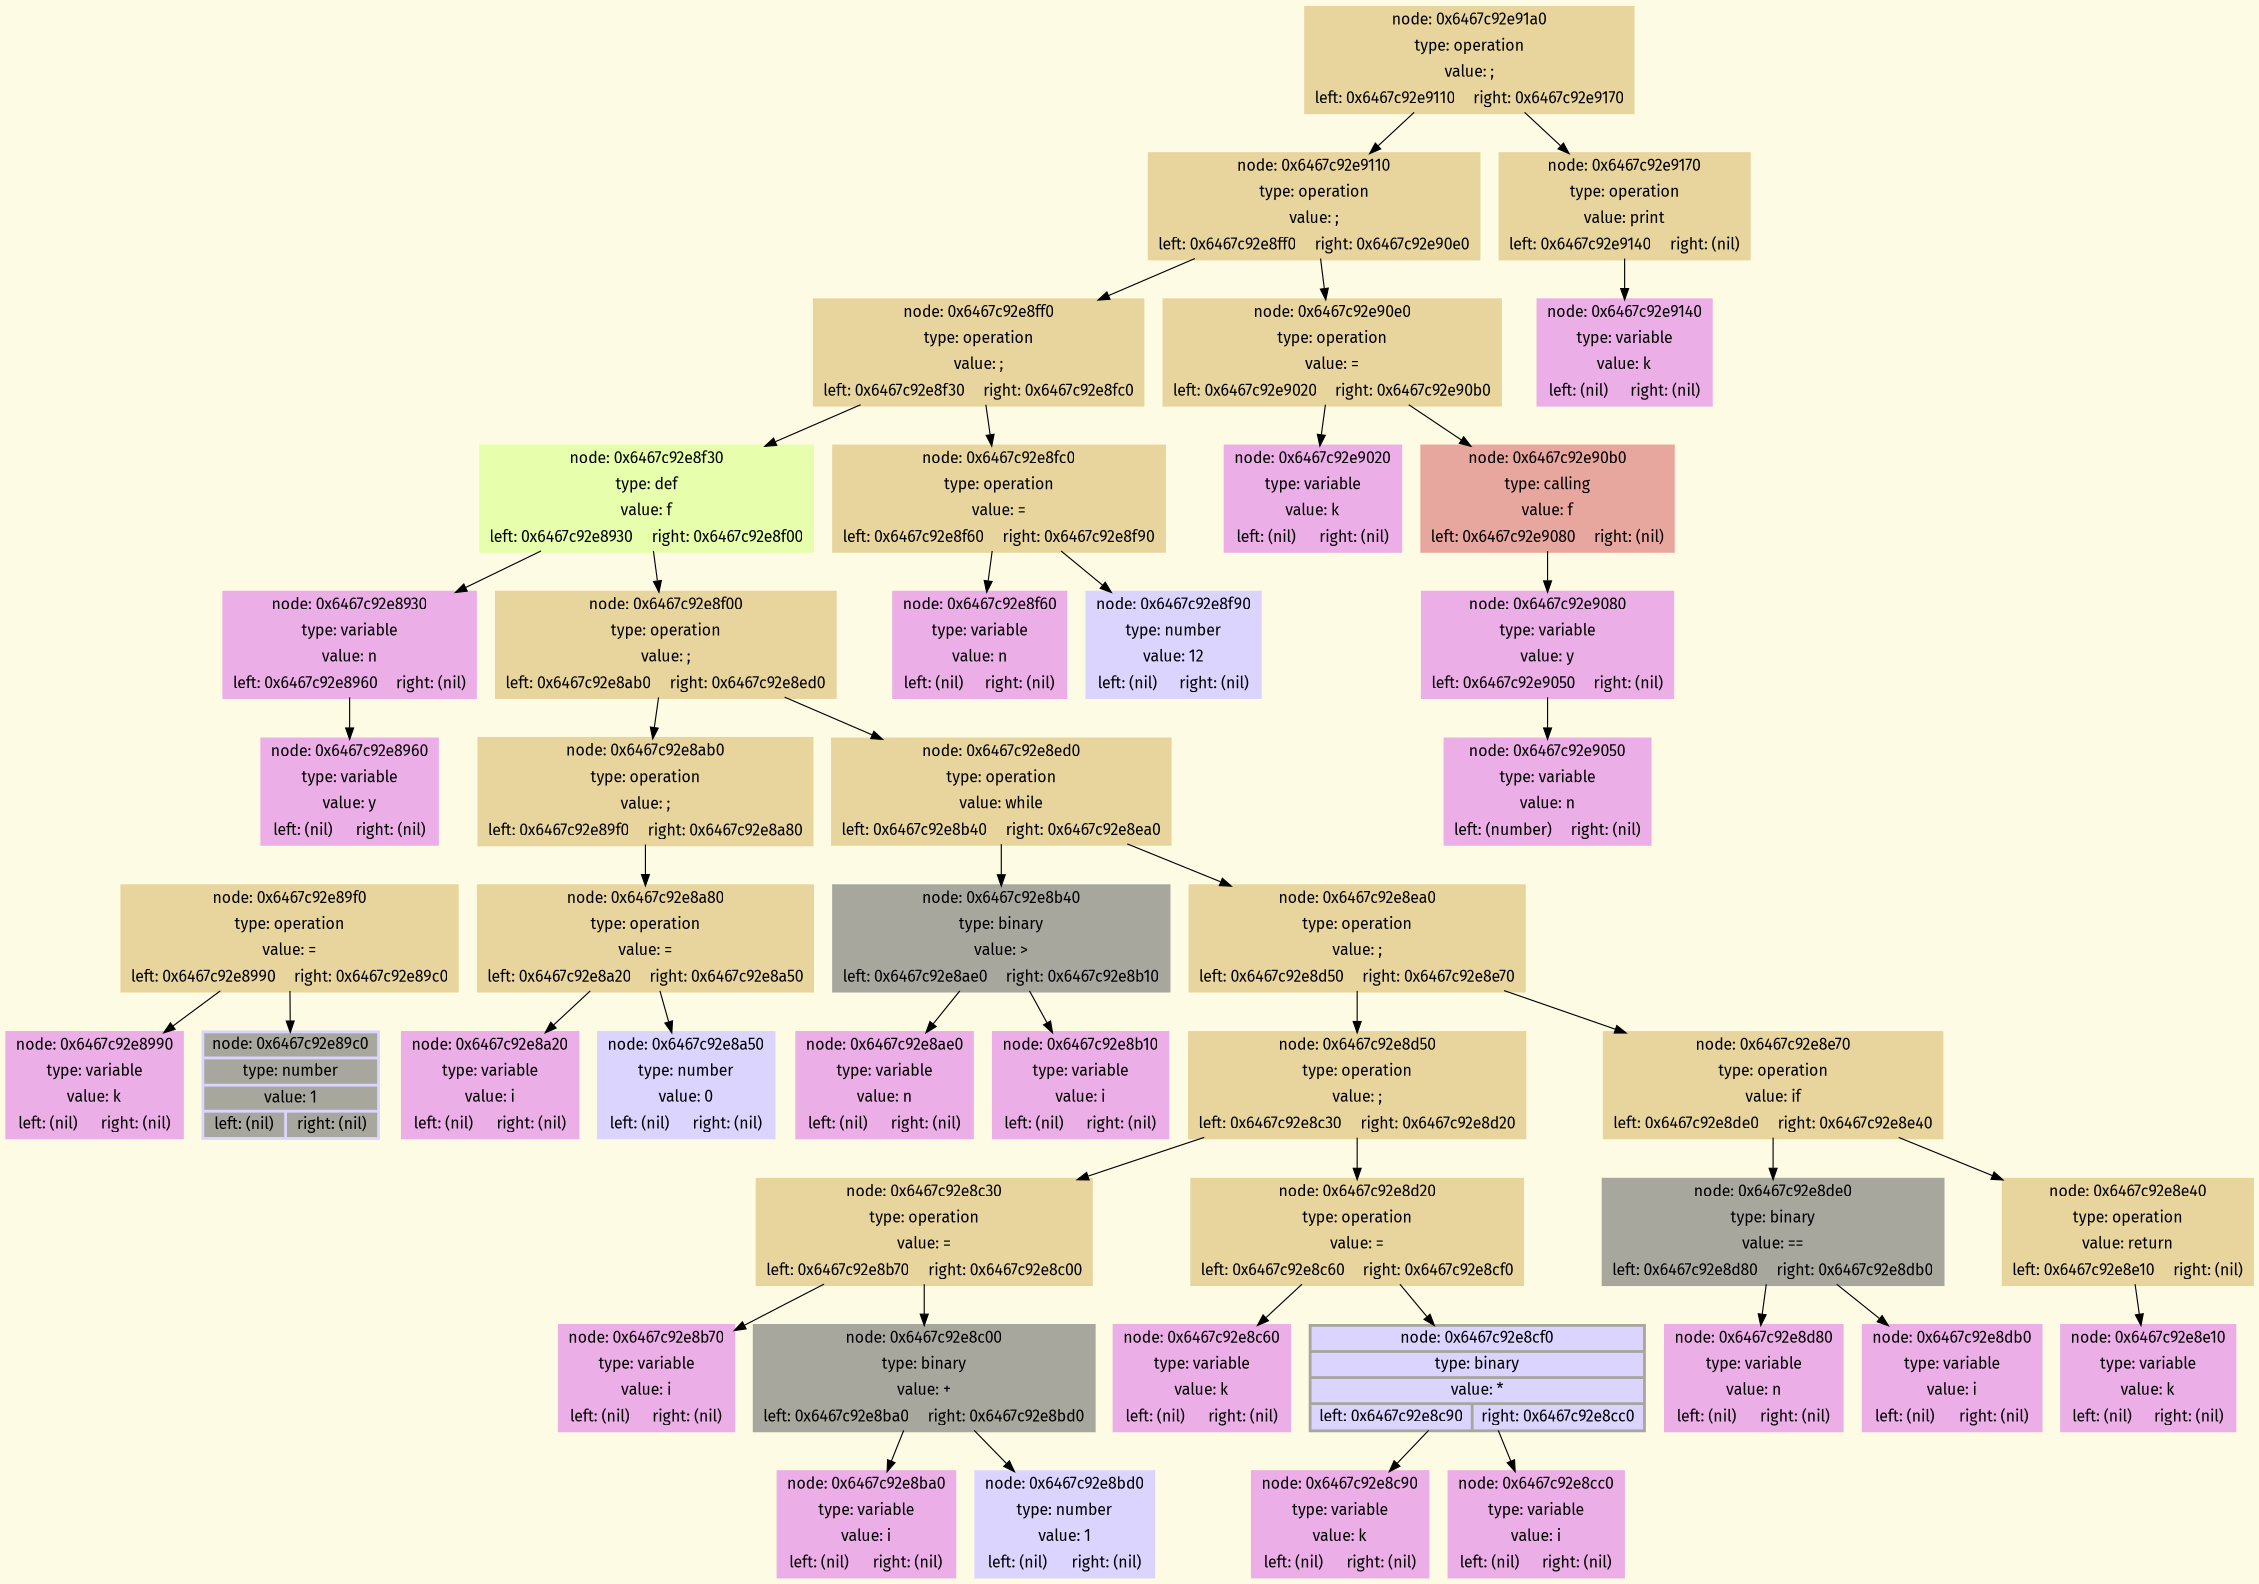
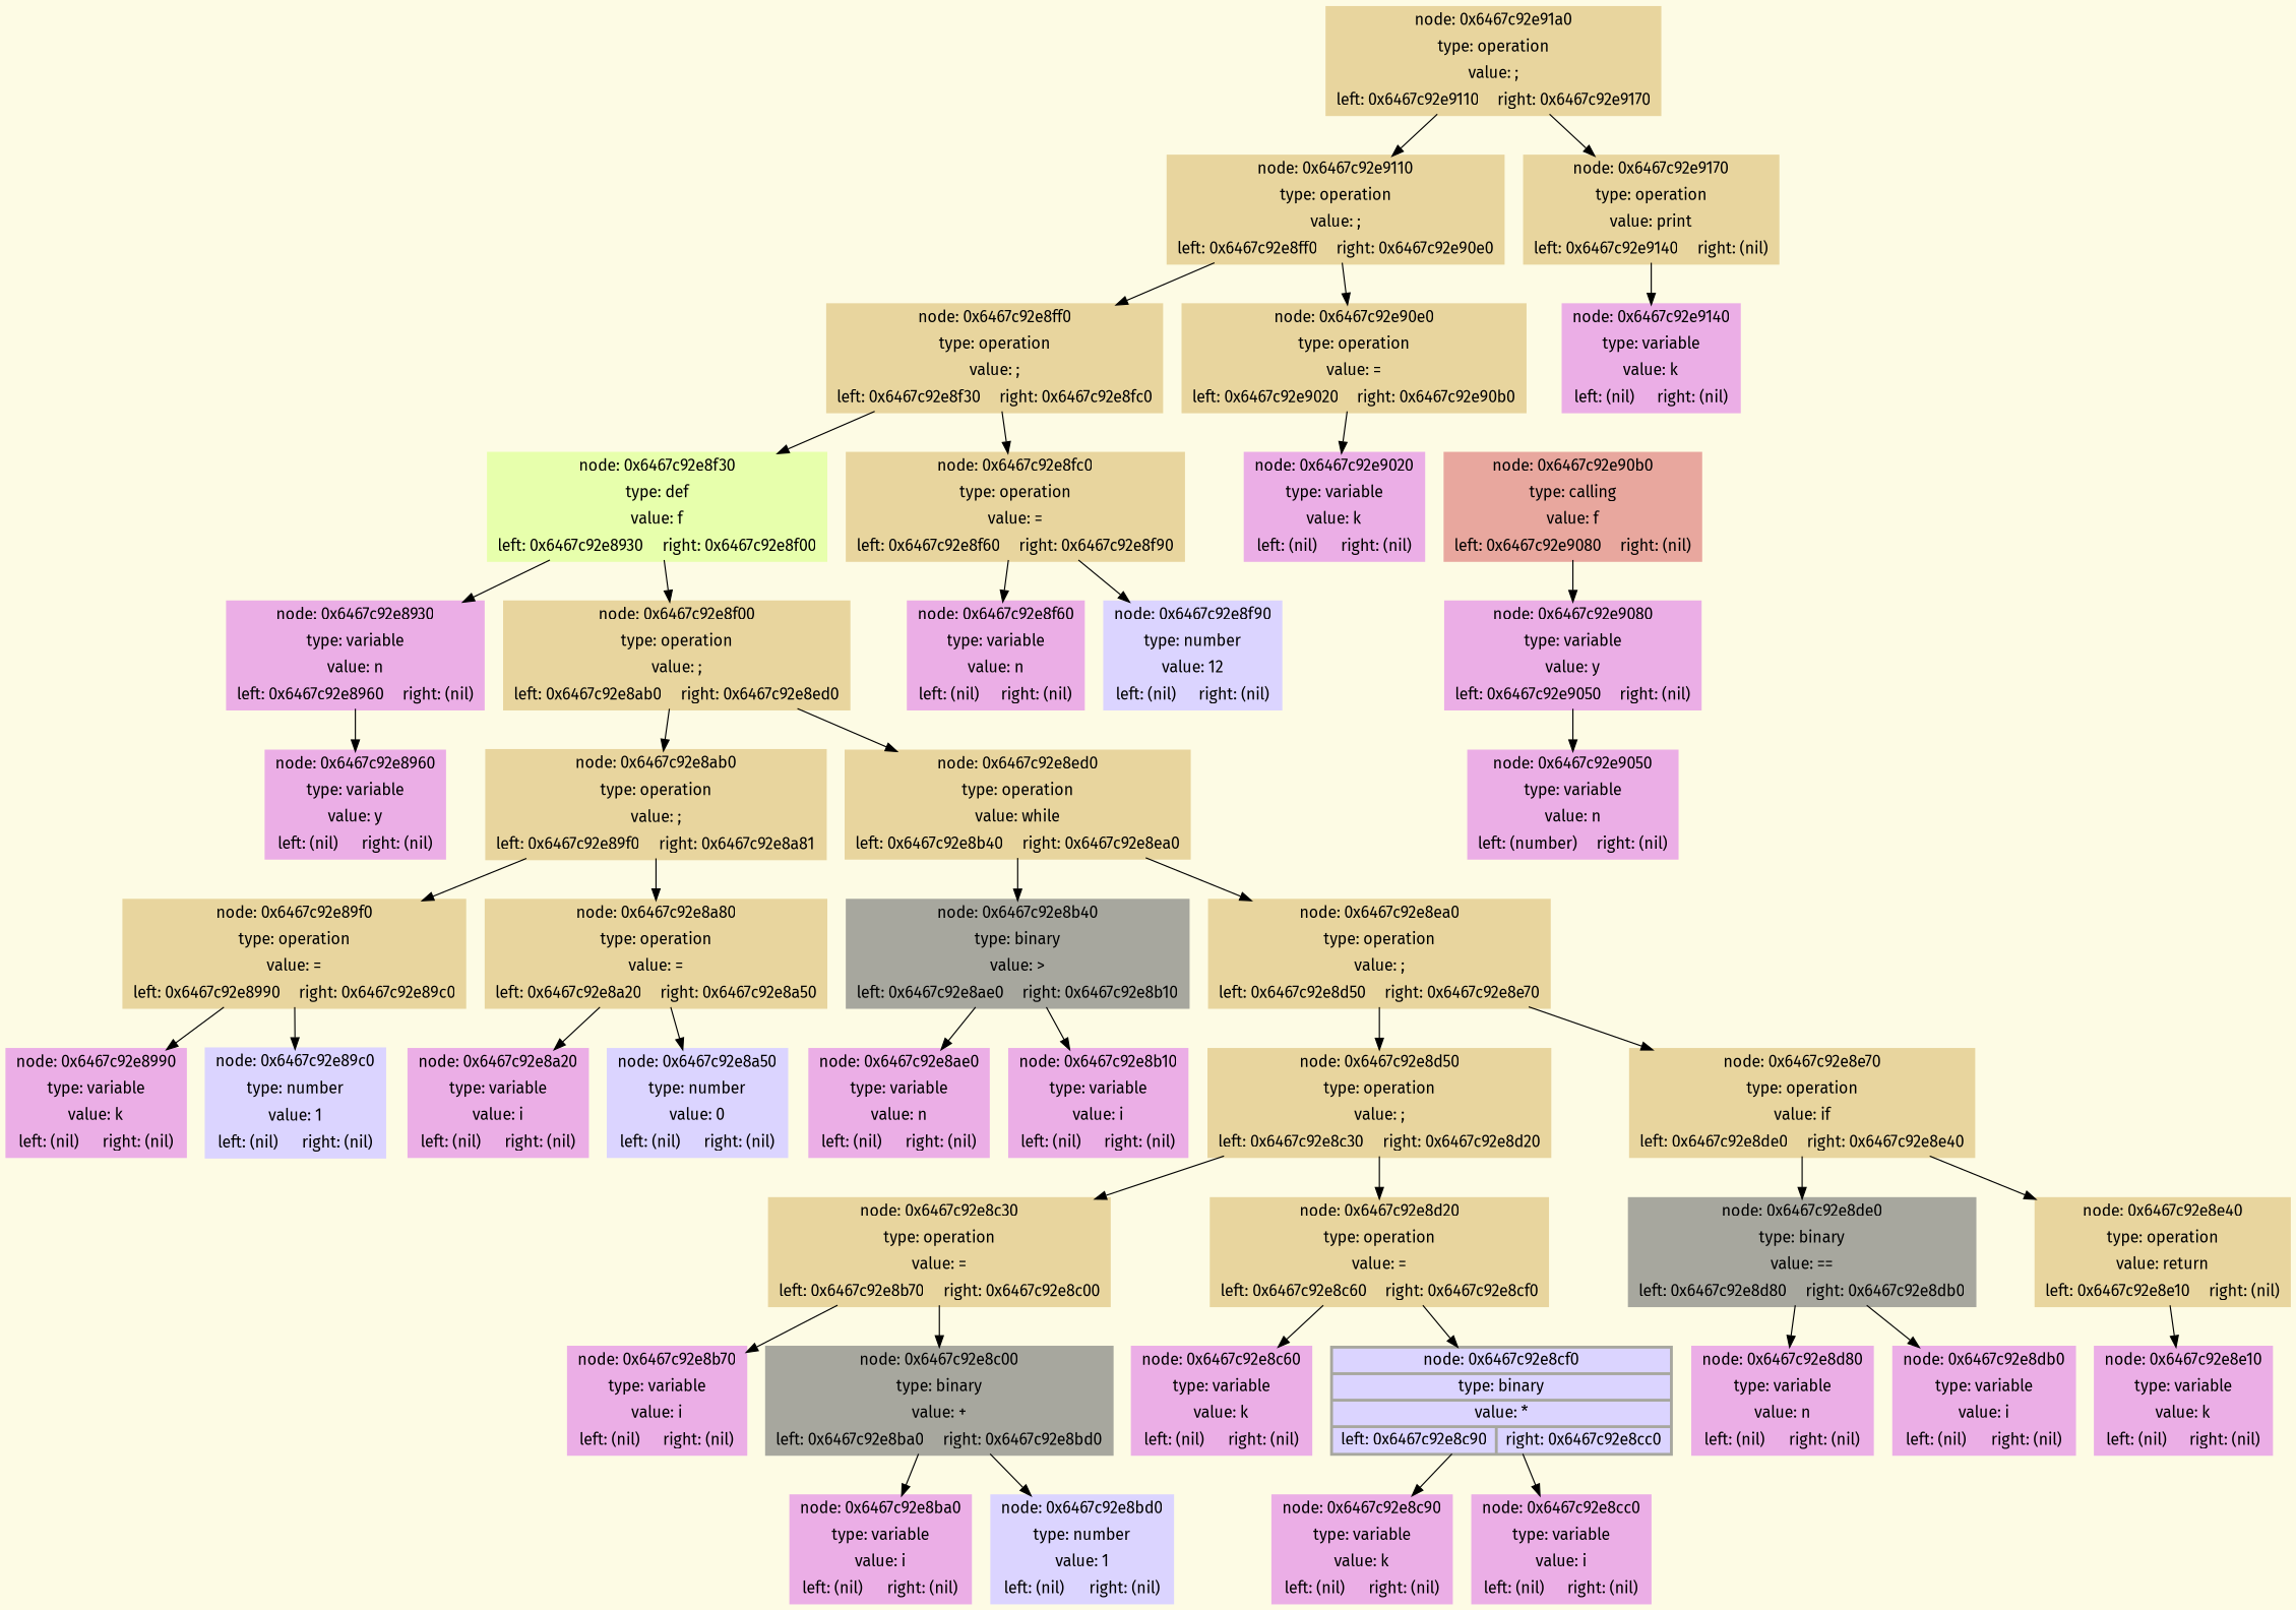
  digraph {
    bgcolor="#FDFBE4"
    fontname="Fira Sans"
    rankdir=TB
    node [color="#EBAEE6" fontname="Fira Sans" penwidth=2.5 rank=7 shape=record style=filled]
    edge [fontname="Fira Sans"]
    n1 [color="#E8D59E" label=" { node: 0x6467c92e91a0 | type: operation | value: ; | { left: 0x6467c92e9110 | right: 0x6467c92e9170 }} " rank=0]
    n2 [color="#E8D59E" label=" { node: 0x6467c92e9110 | type: operation | value: ; | { left: 0x6467c92e8ff0 | right: 0x6467c92e90e0 }} " rank=1]
    n3 [color="#E8D59E" label=" { node: 0x6467c92e9170 | type: operation | value: print | { left: 0x6467c92e9140 | right: (nil) }} " rank=1]
    n4 [color="#E8D59E" label=" { node: 0x6467c92e8ff0 | type: operation | value: ; | { left: 0x6467c92e8f30 | right: 0x6467c92e8fc0 }} " rank=2]
    n5 [color="#E8D59E" label=" { node: 0x6467c92e90e0 | type: operation | value: = | { left: 0x6467c92e9020 | right: 0x6467c92e90b0 }} " rank=2]
    n6 [label=" { node: 0x6467c92e9140 | type: variable | value: k | { left: (nil) | right: (nil) }} " rank=2]
    n7 [color="#E7FFAC" label=" { node: 0x6467c92e8f30 | type: def | value: f | { left: 0x6467c92e8930 | right: 0x6467c92e8f00 }} " rank=3]
    n8 [color="#E8D59E" label=" { node: 0x6467c92e8fc0 | type: operation | value: = | { left: 0x6467c92e8f60 | right: 0x6467c92e8f90 }} " rank=3]
    n9 [label=" { node: 0x6467c92e9020 | type: variable | value: k | { left: (nil) | right: (nil) }} " rank=3]
    n10 [color="#E8A79E" label=" { node: 0x6467c92e90b0 | type: calling | value: f | { left: 0x6467c92e9080 | right: (nil) }} " rank=3]
    n11 [label=" { node: 0x6467c92e8930 | type: variable | value: n | { left: 0x6467c92e8960 | right: (nil) }} " rank=4]
    n12 [color="#E8D59E" label=" { node: 0x6467c92e8f00 | type: operation | value: ; | { left: 0x6467c92e8ab0 | right: 0x6467c92e8ed0 }} " rank=4]
    n13 [label=" { node: 0x6467c92e8f60 | type: variable | value: n | { left: (nil) | right: (nil) }} " rank=4]
    n14 [color="#DBD4FF" label=" { node: 0x6467c92e8f90 | type: number | value: 12 | { left: (nil) | right: (nil) }} " rank=4]
    n15 [label=" { node: 0x6467c92e8960 | type: variable | value: y | { left: (nil) | right: (nil) }} " rank=5]
-   n16 [color="#E8D59E" label=" { node: 0x6467c92e8ab0 | type: operation | value: ; | { left: 0x6467c92e89f0 | right: 0x6467c92e8a80 }} " rank=5]
+   n16 [color="#E8D59E" label=" { node: 0x6467c92e8ab0 | type: operation | value: ; | { left: 0x6467c92e89f0 | right: 0x6467c92e8a81 }} " rank=5]
    n17 [color="#E8D59E" label=" { node: 0x6467c92e8ed0 | type: operation | value: while | { left: 0x6467c92e8b40 | right: 0x6467c92e8ea0 }} " rank=5]
    n18 [color="#E8D59E" label=" { node: 0x6467c92e89f0 | type: operation | value: = | { left: 0x6467c92e8990 | right: 0x6467c92e89c0 }} " rank=6]
    n19 [color="#E8D59E" label=" { node: 0x6467c92e8a80 | type: operation | value: = | { left: 0x6467c92e8a20 | right: 0x6467c92e8a50 }} " rank=6]
    n20 [color="#A7A79E" label=" { node: 0x6467c92e8b40 | type: binary | value: \> | { left: 0x6467c92e8ae0 | right: 0x6467c92e8b10 }} " rank=6]
    n21 [color="#E8D59E" label=" { node: 0x6467c92e8ea0 | type: operation | value: ; | { left: 0x6467c92e8d50 | right: 0x6467c92e8e70 }} " rank=6]
    n22 [label=" { node: 0x6467c92e8990 | type: variable | value: k | { left: (nil) | right: (nil) }} "]
-   n23 [color="#DBD4FF" label=" { node: 0x6467c92e89c0 | type: number | value: 1 | { left: (nil) | right: (nil) }} " fillcolor="#A7A79E"]
+   n23 [color="#DBD4FF" label=" { node: 0x6467c92e89c0 | type: number | value: 1 | { left: (nil) | right: (nil) }} "]
    n24 [label=" { node: 0x6467c92e8a20 | type: variable | value: i | { left: (nil) | right: (nil) }} "]
    n25 [color="#DBD4FF" label=" { node: 0x6467c92e8a50 | type: number | value: 0 | { left: (nil) | right: (nil) }} "]
    n26 [label=" { node: 0x6467c92e8ae0 | type: variable | value: n | { left: (nil) | right: (nil) }} "]
    n27 [label=" { node: 0x6467c92e8b10 | type: variable | value: i | { left: (nil) | right: (nil) }} "]
    n28 [color="#E8D59E" label=" { node: 0x6467c92e8d50 | type: operation | value: ; | { left: 0x6467c92e8c30 | right: 0x6467c92e8d20 }} "]
    n29 [color="#E8D59E" label=" { node: 0x6467c92e8e70 | type: operation | value: if | { left: 0x6467c92e8de0 | right: 0x6467c92e8e40 }} "]
    n30 [color="#E8D59E" label=" { node: 0x6467c92e8c30 | type: operation | value: = | { left: 0x6467c92e8b70 | right: 0x6467c92e8c00 }} " rank=8]
    n31 [color="#E8D59E" label=" { node: 0x6467c92e8d20 | type: operation | value: = | { left: 0x6467c92e8c60 | right: 0x6467c92e8cf0 }} " rank=8]
    n32 [color="#A7A79E" label=" { node: 0x6467c92e8de0 | type: binary | value: \== | { left: 0x6467c92e8d80 | right: 0x6467c92e8db0 }} " rank=8]
    n33 [color="#E8D59E" label=" { node: 0x6467c92e8e40 | type: operation | value: return | { left: 0x6467c92e8e10 | right: (nil) }} " rank=8]
    n34 [label=" { node: 0x6467c92e8b70 | type: variable | value: i | { left: (nil) | right: (nil) }} " rank=9]
    n35 [color="#A7A79E" label=" { node: 0x6467c92e8c00 | type: binary | value: + | { left: 0x6467c92e8ba0 | right: 0x6467c92e8bd0 }} " rank=9]
    n36 [label=" { node: 0x6467c92e8c60 | type: variable | value: k | { left: (nil) | right: (nil) }} " rank=9]
    n37 [color="#A7A79E" fillcolor="#DBD4FF" label=" { node: 0x6467c92e8cf0 | type: binary | value: * | { left: 0x6467c92e8c90 | right: 0x6467c92e8cc0 }} " rank=9]
    n38 [label=" { node: 0x6467c92e8ba0 | type: variable | value: i | { left: (nil) | right: (nil) }} " rank=10]
    n39 [color="#DBD4FF" label=" { node: 0x6467c92e8bd0 | type: number | value: 1 | { left: (nil) | right: (nil) }} " rank=10]
    n40 [label=" { node: 0x6467c92e8c90 | type: variable | value: k | { left: (nil) | right: (nil) }} " rank=10]
    n41 [label=" { node: 0x6467c92e8cc0 | type: variable | value: i | { left: (nil) | right: (nil) }} " rank=10]
    n42 [label=" { node: 0x6467c92e8d80 | type: variable | value: n | { left: (nil) | right: (nil) }} " rank=9]
    n43 [label=" { node: 0x6467c92e8db0 | type: variable | value: i | { left: (nil) | right: (nil) }} " rank=9]
    n44 [label=" { node: 0x6467c92e8e10 | type: variable | value: k | { left: (nil) | right: (nil) }} " rank=9]
    n45 [label=" { node: 0x6467c92e9080 | type: variable | value: y | { left: 0x6467c92e9050 | right: (nil) }} " rank=4]
    n46 [label=" { node: 0x6467c92e9050 | type: variable | value: n | { left: (number) | right: (nil) }} " rank=5]
    n1 -> n2
    n1 -> n3
    n2 -> n4
    n2 -> n5
    n3 -> n6
    n4 -> n7
    n4 -> n8
    n5 -> n9
-   n5 -> n10
    n7 -> n11
    n7 -> n12
    n8 -> n13
    n8 -> n14
    n10 -> n45
    n11 -> n15
    n12 -> n16
    n12 -> n17
+   n16 -> n18
    n16 -> n19
    n17 -> n20
    n17 -> n21
    n18 -> n22
    n18 -> n23
    n19 -> n24
    n19 -> n25
    n20 -> n26
    n20 -> n27
    n21 -> n28
    n21 -> n29
    n28 -> n30
    n28 -> n31
    n29 -> n32
    n29 -> n33
    n30 -> n34
    n30 -> n35
    n31 -> n36
    n31 -> n37
    n32 -> n42
    n32 -> n43
    n33 -> n44
    n35 -> n38
    n35 -> n39
    n37 -> n40
    n37 -> n41
    n45 -> n46
  }
